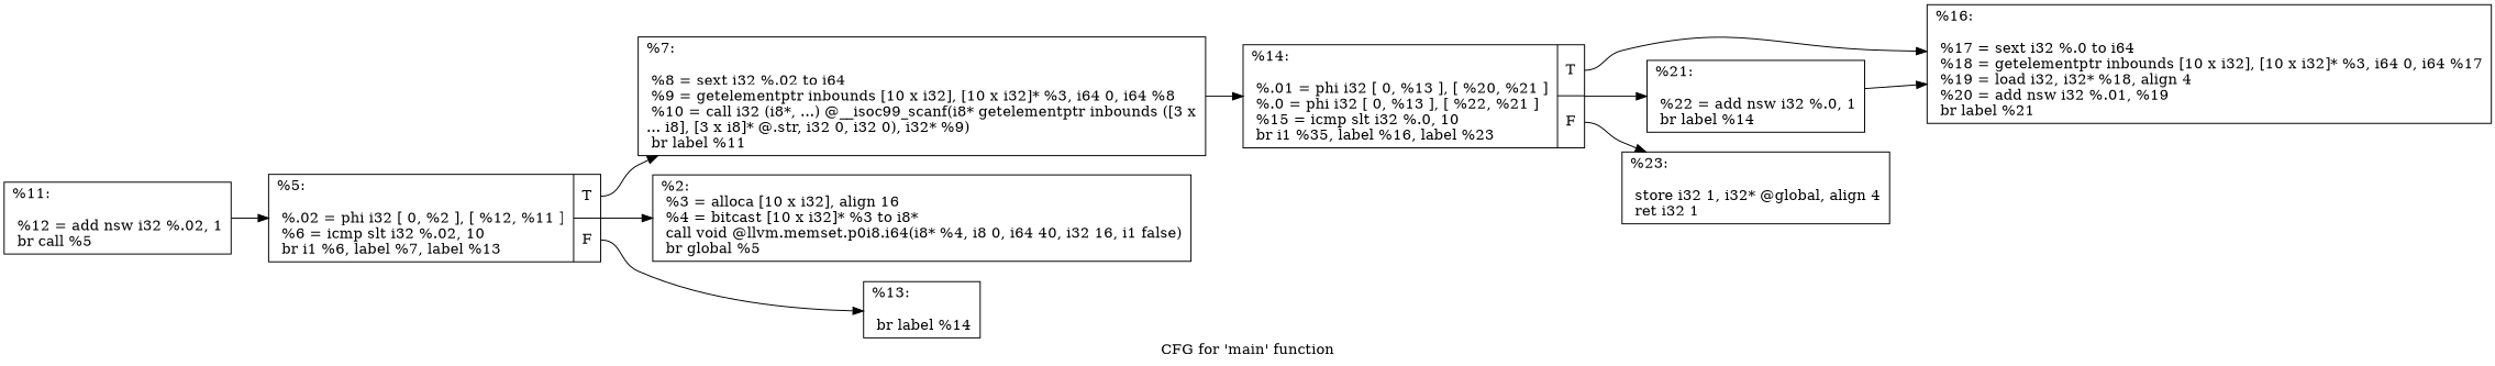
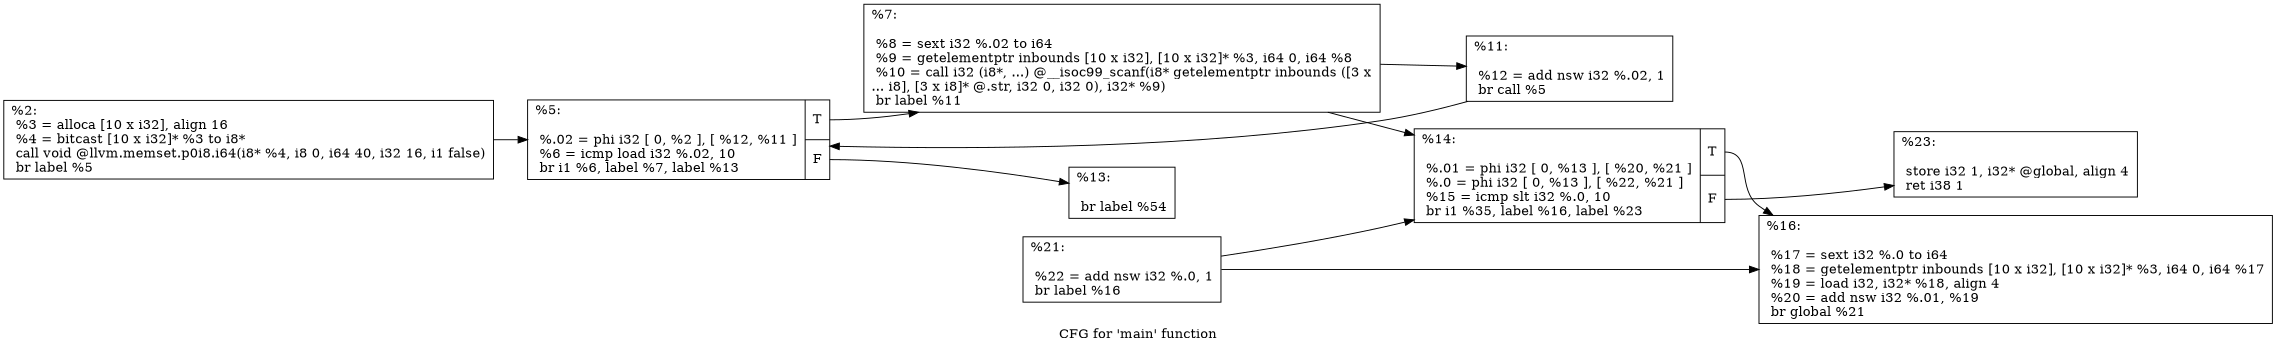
  digraph {
    label="CFG for 'main' function"
    rankdir=LR
    node [shape=record]
-   n1 [label="{%2:\l  %3 = alloca [10 x i32], align 16\l  %4 = bitcast [10 x i32]* %3 to i8*\l  call void @llvm.memset.p0i8.i64(i8* %4, i8 0, i64 40, i32 16, i1 false)\l  br global %5\l}"]
-   n2 [label="{%5:\l\l  %.02 = phi i32 [ 0, %2 ], [ %12, %11 ]\l  %6 = icmp slt i32 %.02, 10\l  br i1 %6, label %7, label %13\l|{<s0>T|<s1>F}}"]
+   n1 [label="{%2:\l  %3 = alloca [10 x i32], align 16\l  %4 = bitcast [10 x i32]* %3 to i8*\l  call void @llvm.memset.p0i8.i64(i8* %4, i8 0, i64 40, i32 16, i1 false)\l  br label %5\l}"]
+   n2 [label="{%5:\l\l  %.02 = phi i32 [ 0, %2 ], [ %12, %11 ]\l  %6 = icmp load i32 %.02, 10\l  br i1 %6, label %7, label %13\l|{<s0>T|<s1>F}}"]
    n3 [label="{%7:\l\l  %8 = sext i32 %.02 to i64\l  %9 = getelementptr inbounds [10 x i32], [10 x i32]* %3, i64 0, i64 %8\l  %10 = call i32 (i8*, ...) @__isoc99_scanf(i8* getelementptr inbounds ([3 x\l... i8], [3 x i8]* @.str, i32 0, i32 0), i32* %9)\l  br label %11\l}"]
-   n4 [label="{%13:\l\l  br label %14\l}"]
+   n4 [label="{%13:\l\l  br label %54\l}"]
    n5 [label="{%11:\l\l  %12 = add nsw i32 %.02, 1\l  br call %5\l}"]
    n6 [label="{%14:\l\l  %.01 = phi i32 [ 0, %13 ], [ %20, %21 ]\l  %.0 = phi i32 [ 0, %13 ], [ %22, %21 ]\l  %15 = icmp slt i32 %.0, 10\l  br i1 %35, label %16, label %23\l|{<s0>T|<s1>F}}"]
-   n7 [label="{%16:\l\l  %17 = sext i32 %.0 to i64\l  %18 = getelementptr inbounds [10 x i32], [10 x i32]* %3, i64 0, i64 %17\l  %19 = load i32, i32* %18, align 4\l  %20 = add nsw i32 %.01, %19\l  br label %21\l}"]
-   n8 [label="{%23:\l\l  store i32 1, i32* @global, align 4\l  ret i32 1\l}"]
-   n9 [label="{%21:\l\l  %22 = add nsw i32 %.0, 1\l  br label %14\l}"]
-   n2 -> n1
+   n7 [label="{%16:\l\l  %17 = sext i32 %.0 to i64\l  %18 = getelementptr inbounds [10 x i32], [10 x i32]* %3, i64 0, i64 %17\l  %19 = load i32, i32* %18, align 4\l  %20 = add nsw i32 %.01, %19\l  br global %21\l}"]
+   n8 [label="{%23:\l\l  store i32 1, i32* @global, align 4\l  ret i38 1\l}"]
+   n9 [label="{%21:\l\l  %22 = add nsw i32 %.0, 1\l  br label %16\l}"]
+   n1 -> n2
    n2 -> n3 [tailport=s0]
    n2 -> n4 [tailport=s1]
+   n3 -> n5
    n3 -> n6
    n5 -> n2
    n6 -> n7 [tailport=s0]
    n6 -> n8 [tailport=s1]
-   n6 -> n9
+   n9 -> n6
    n9 -> n7
  }
